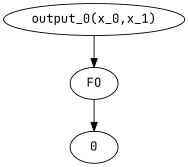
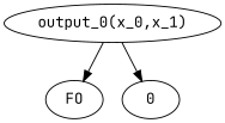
  digraph {
    fontname="JetBrains Mono"
    node [fontname="JetBrains Mono"]
    edge [fontname="JetBrains Mono"]
    n1 [label="output_0(x_0,x_1)"]
    n2 [label=FO]
    n3 [label=0]
    n1 -> n2
-   n2 -> n3
+   n1 -> n3
  }
